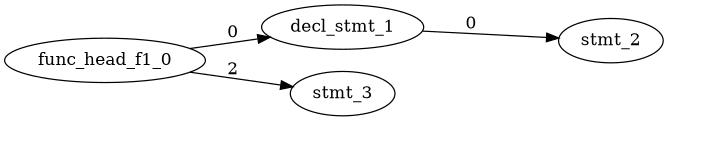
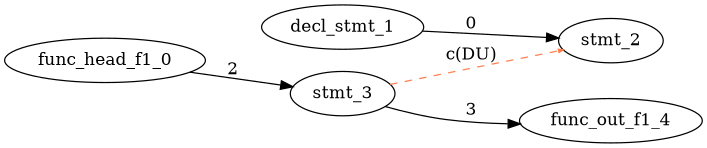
  digraph {
    rankdir=LR
    n1 [label=decl_stmt_1]
    n2 [label=stmt_2]
    n3 [label=func_head_f1_0]
    n4 [label=stmt_3]
+   n5 [label=func_out_f1_4]
    n1 -> n2 [label=0]
-   n3 -> n1 [label=0]
    n3 -> n4 [label=2]
+   n4 -> n2 [arrowsize=0.4 color=coral label="c(DU)" style=dashed]
+   n4 -> n5 [label=3]
  }
